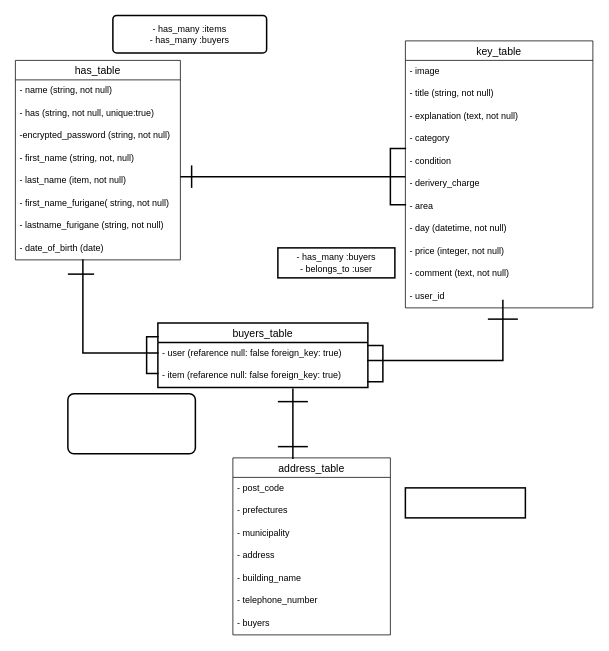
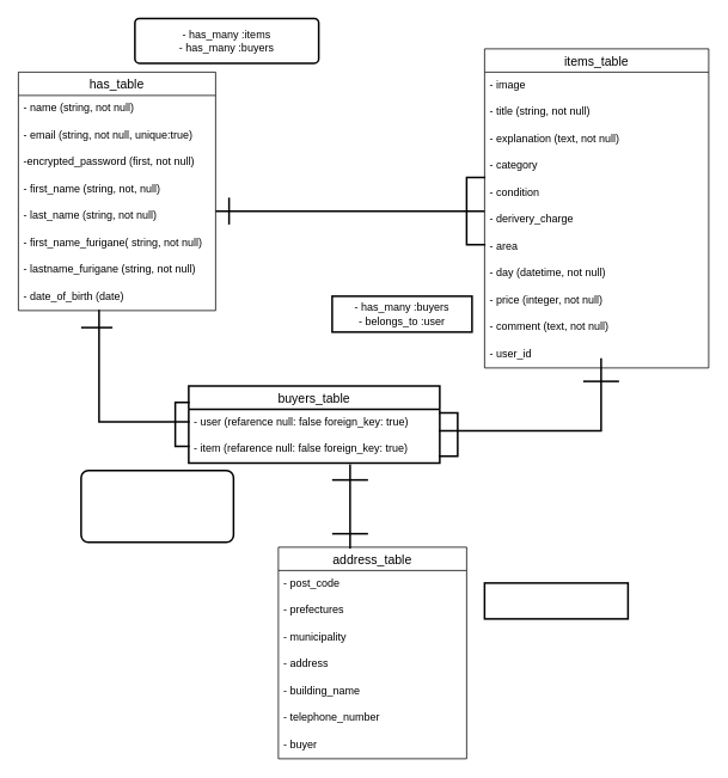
  <mxCell id="0" />
  <mxCell id="1" parent="0" />
  <mxCell id="2" value="has_table" style="swimlane;fontStyle=0;childLayout=stackLayout;horizontal=1;startSize=26;horizontalStack=0;resizeParent=1;resizeParentMax=0;resizeLast=0;collapsible=1;marginBottom=0;align=center;fontSize=14;" vertex="1" parent="1"><mxGeometry x="20" y="80" width="220" height="266" as="geometry" /></mxCell>
  <mxCell id="3" value="- name (string, not null)" style="text;strokeColor=none;fillColor=none;spacingLeft=4;spacingRight=4;overflow=hidden;rotatable=0;points=[[0,0.5],[1,0.5]];portConstraint=eastwest;fontSize=12;" vertex="1" parent="2"><mxGeometry y="26" width="220" height="30" as="geometry" /></mxCell>
- <mxCell id="4" value="- has (string, not null, unique:true)" style="text;strokeColor=none;fillColor=none;spacingLeft=4;spacingRight=4;overflow=hidden;rotatable=0;points=[[0,0.5],[1,0.5]];portConstraint=eastwest;fontSize=12;" vertex="1" parent="2"><mxGeometry y="56" width="220" height="30" as="geometry" /></mxCell>
- <mxCell id="5" value="-encrypted_password (string, not null)" style="text;strokeColor=none;fillColor=none;spacingLeft=4;spacingRight=4;overflow=hidden;rotatable=0;points=[[0,0.5],[1,0.5]];portConstraint=eastwest;fontSize=12;" vertex="1" parent="2"><mxGeometry y="86" width="220" height="30" as="geometry" /></mxCell>
+ <mxCell id="4" value="- email (string, not null, unique:true)" style="text;strokeColor=none;fillColor=none;spacingLeft=4;spacingRight=4;overflow=hidden;rotatable=0;points=[[0,0.5],[1,0.5]];portConstraint=eastwest;fontSize=12;" vertex="1" parent="2"><mxGeometry y="56" width="220" height="30" as="geometry" /></mxCell>
+ <mxCell id="5" value="-encrypted_password (first, not null)" style="text;strokeColor=none;fillColor=none;spacingLeft=4;spacingRight=4;overflow=hidden;rotatable=0;points=[[0,0.5],[1,0.5]];portConstraint=eastwest;fontSize=12;" vertex="1" parent="2"><mxGeometry y="86" width="220" height="30" as="geometry" /></mxCell>
  <mxCell id="6" value="- first_name (string, not, null)" style="text;strokeColor=none;fillColor=none;spacingLeft=4;spacingRight=4;overflow=hidden;rotatable=0;points=[[0,0.5],[1,0.5]];portConstraint=eastwest;fontSize=12;" vertex="1" parent="2"><mxGeometry y="116" width="220" height="30" as="geometry" /></mxCell>
- <mxCell id="7" value="- last_name (item, not null)" style="text;strokeColor=none;fillColor=none;spacingLeft=4;spacingRight=4;overflow=hidden;rotatable=0;points=[[0,0.5],[1,0.5]];portConstraint=eastwest;fontSize=12;" vertex="1" parent="2"><mxGeometry y="146" width="220" height="30" as="geometry" /></mxCell>
+ <mxCell id="7" value="- last_name (string, not null)" style="text;strokeColor=none;fillColor=none;spacingLeft=4;spacingRight=4;overflow=hidden;rotatable=0;points=[[0,0.5],[1,0.5]];portConstraint=eastwest;fontSize=12;" vertex="1" parent="2"><mxGeometry y="146" width="220" height="30" as="geometry" /></mxCell>
  <mxCell id="8" value="- first_name_furigane( string, not null)" style="text;strokeColor=none;fillColor=none;spacingLeft=4;spacingRight=4;overflow=hidden;rotatable=0;points=[[0,0.5],[1,0.5]];portConstraint=eastwest;fontSize=12;" vertex="1" parent="2"><mxGeometry y="176" width="220" height="30" as="geometry" /></mxCell>
  <mxCell id="9" value="- lastname_furigane (string, not null)" style="text;strokeColor=none;fillColor=none;spacingLeft=4;spacingRight=4;overflow=hidden;rotatable=0;points=[[0,0.5],[1,0.5]];portConstraint=eastwest;fontSize=12;" vertex="1" parent="2"><mxGeometry y="206" width="220" height="30" as="geometry" /></mxCell>
  <mxCell id="10" value="- date_of_birth (date)" style="text;strokeColor=none;fillColor=none;spacingLeft=4;spacingRight=4;overflow=hidden;rotatable=0;points=[[0,0.5],[1,0.5]];portConstraint=eastwest;fontSize=12;" vertex="1" parent="2"><mxGeometry y="236" width="220" height="30" as="geometry" /></mxCell>
- <mxCell id="11" value="key_table" style="swimlane;fontStyle=0;childLayout=stackLayout;horizontal=1;startSize=26;horizontalStack=0;resizeParent=1;resizeParentMax=0;resizeLast=0;collapsible=1;marginBottom=0;align=center;fontSize=14;" vertex="1" parent="1"><mxGeometry x="540" y="54" width="250" height="356" as="geometry" /></mxCell>
+ <mxCell id="11" value="items_table" style="swimlane;fontStyle=0;childLayout=stackLayout;horizontal=1;startSize=26;horizontalStack=0;resizeParent=1;resizeParentMax=0;resizeLast=0;collapsible=1;marginBottom=0;align=center;fontSize=14;" vertex="1" parent="1"><mxGeometry x="540" y="54" width="250" height="356" as="geometry" /></mxCell>
  <mxCell id="12" value="- image" style="text;strokeColor=none;fillColor=none;spacingLeft=4;spacingRight=4;overflow=hidden;rotatable=0;points=[[0,0.5],[1,0.5]];portConstraint=eastwest;fontSize=12;" vertex="1" parent="11"><mxGeometry y="26" width="250" height="30" as="geometry" /></mxCell>
  <mxCell id="13" value="- title (string, not null)" style="text;strokeColor=none;fillColor=none;spacingLeft=4;spacingRight=4;overflow=hidden;rotatable=0;points=[[0,0.5],[1,0.5]];portConstraint=eastwest;fontSize=12;" vertex="1" parent="11"><mxGeometry y="56" width="250" height="30" as="geometry" /></mxCell>
  <mxCell id="14" value="- explanation (text, not null)" style="text;strokeColor=none;fillColor=none;spacingLeft=4;spacingRight=4;overflow=hidden;rotatable=0;points=[[0,0.5],[1,0.5]];portConstraint=eastwest;fontSize=12;" vertex="1" parent="11"><mxGeometry y="86" width="250" height="30" as="geometry" /></mxCell>
  <mxCell id="15" value="- category" style="text;strokeColor=none;fillColor=none;spacingLeft=4;spacingRight=4;overflow=hidden;rotatable=0;points=[[0,0.5],[1,0.5]];portConstraint=eastwest;fontSize=12;" vertex="1" parent="11"><mxGeometry y="116" width="250" height="30" as="geometry" /></mxCell>
  <mxCell id="16" value="- condition" style="text;strokeColor=none;fillColor=none;spacingLeft=4;spacingRight=4;overflow=hidden;rotatable=0;points=[[0,0.5],[1,0.5]];portConstraint=eastwest;fontSize=12;" vertex="1" parent="11"><mxGeometry y="146" width="250" height="30" as="geometry" /></mxCell>
  <mxCell id="17" value="- derivery_charge" style="text;strokeColor=none;fillColor=none;spacingLeft=4;spacingRight=4;overflow=hidden;rotatable=0;points=[[0,0.5],[1,0.5]];portConstraint=eastwest;fontSize=12;" vertex="1" parent="11"><mxGeometry y="176" width="250" height="30" as="geometry" /></mxCell>
  <mxCell id="18" value="- area" style="text;strokeColor=none;fillColor=none;spacingLeft=4;spacingRight=4;overflow=hidden;rotatable=0;points=[[0,0.5],[1,0.5]];portConstraint=eastwest;fontSize=12;" vertex="1" parent="11"><mxGeometry y="206" width="250" height="30" as="geometry" /></mxCell>
  <mxCell id="19" value="- day (datetime, not null)" style="text;strokeColor=none;fillColor=none;spacingLeft=4;spacingRight=4;overflow=hidden;rotatable=0;points=[[0,0.5],[1,0.5]];portConstraint=eastwest;fontSize=12;" vertex="1" parent="11"><mxGeometry y="236" width="250" height="30" as="geometry" /></mxCell>
  <mxCell id="20" value="- price (integer, not null)" style="text;strokeColor=none;fillColor=none;spacingLeft=4;spacingRight=4;overflow=hidden;rotatable=0;points=[[0,0.5],[1,0.5]];portConstraint=eastwest;fontSize=12;" vertex="1" parent="11"><mxGeometry y="266" width="250" height="30" as="geometry" /></mxCell>
  <mxCell id="21" value="- comment (text, not null)" style="text;strokeColor=none;fillColor=none;spacingLeft=4;spacingRight=4;overflow=hidden;rotatable=0;points=[[0,0.5],[1,0.5]];portConstraint=eastwest;fontSize=12;" vertex="1" parent="11"><mxGeometry y="296" width="250" height="30" as="geometry" /></mxCell>
  <mxCell id="22" value="- user_id" style="text;strokeColor=none;fillColor=none;spacingLeft=4;spacingRight=4;overflow=hidden;rotatable=0;points=[[0,0.5],[1,0.5]];portConstraint=eastwest;fontSize=12;" vertex="1" parent="11"><mxGeometry y="326" width="250" height="30" as="geometry" /></mxCell>
  <mxCell id="23" value="address_table" style="swimlane;fontStyle=0;childLayout=stackLayout;horizontal=1;startSize=26;horizontalStack=0;resizeParent=1;resizeParentMax=0;resizeLast=0;collapsible=1;marginBottom=0;align=center;fontSize=14;gradientColor=none;" vertex="1" parent="1"><mxGeometry x="310" y="610" width="210" height="236" as="geometry" /></mxCell>
  <mxCell id="24" value="- post_code  " style="text;strokeColor=none;fillColor=none;spacingLeft=4;spacingRight=4;overflow=hidden;rotatable=0;points=[[0,0.5],[1,0.5]];portConstraint=eastwest;fontSize=12;" vertex="1" parent="23"><mxGeometry y="26" width="210" height="30" as="geometry" /></mxCell>
  <mxCell id="25" value="- prefectures" style="text;strokeColor=none;fillColor=none;spacingLeft=4;spacingRight=4;overflow=hidden;rotatable=0;points=[[0,0.5],[1,0.5]];portConstraint=eastwest;fontSize=12;" vertex="1" parent="23"><mxGeometry y="56" width="210" height="30" as="geometry" /></mxCell>
  <mxCell id="26" value="- municipality" style="text;strokeColor=none;fillColor=none;spacingLeft=4;spacingRight=4;overflow=hidden;rotatable=0;points=[[0,0.5],[1,0.5]];portConstraint=eastwest;fontSize=12;" vertex="1" parent="23"><mxGeometry y="86" width="210" height="30" as="geometry" /></mxCell>
  <mxCell id="27" value="- address" style="text;strokeColor=none;fillColor=none;spacingLeft=4;spacingRight=4;overflow=hidden;rotatable=0;points=[[0,0.5],[1,0.5]];portConstraint=eastwest;fontSize=12;" vertex="1" parent="23"><mxGeometry y="116" width="210" height="30" as="geometry" /></mxCell>
  <mxCell id="28" value="- building_name" style="text;strokeColor=none;fillColor=none;spacingLeft=4;spacingRight=4;overflow=hidden;rotatable=0;points=[[0,0.5],[1,0.5]];portConstraint=eastwest;fontSize=12;" vertex="1" parent="23"><mxGeometry y="146" width="210" height="30" as="geometry" /></mxCell>
  <mxCell id="29" value="- telephone_number" style="text;strokeColor=none;fillColor=none;spacingLeft=4;spacingRight=4;overflow=hidden;rotatable=0;points=[[0,0.5],[1,0.5]];portConstraint=eastwest;fontSize=12;" vertex="1" parent="23"><mxGeometry y="176" width="210" height="30" as="geometry" /></mxCell>
- <mxCell id="30" value="- buyers" style="text;strokeColor=none;fillColor=none;spacingLeft=4;spacingRight=4;overflow=hidden;rotatable=0;points=[[0,0.5],[1,0.5]];portConstraint=eastwest;fontSize=12;" vertex="1" parent="23"><mxGeometry y="206" width="210" height="30" as="geometry" /></mxCell>
+ <mxCell id="30" value="- buyer" style="text;strokeColor=none;fillColor=none;spacingLeft=4;spacingRight=4;overflow=hidden;rotatable=0;points=[[0,0.5],[1,0.5]];portConstraint=eastwest;fontSize=12;" vertex="1" parent="23"><mxGeometry y="206" width="210" height="30" as="geometry" /></mxCell>
  <mxCell id="31" value="" style="line;strokeWidth=2;html=1;gradientColor=none;" vertex="1" parent="1"><mxGeometry x="240" y="230" width="300" height="10" as="geometry" /></mxCell>
  <mxCell id="32" value="" style="line;strokeWidth=2;direction=south;html=1;perimeter=backbonePerimeter;points=[];outlineConnect=0;gradientColor=none;" vertex="1" parent="1"><mxGeometry x="250" y="220" width="10" height="30" as="geometry" /></mxCell>
  <mxCell id="33" value="" style="shape=partialRectangle;whiteSpace=wrap;html=1;bottom=1;right=1;left=1;top=0;fillColor=none;routingCenterX=-0.5;strokeWidth=2;direction=south;" vertex="1" parent="1"><mxGeometry x="520" y="197.5" width="20" height="75" as="geometry" /></mxCell>
  <mxCell id="34" value="" style="shape=partialRectangle;whiteSpace=wrap;html=1;bottom=0;right=0;fillColor=none;strokeWidth=2;direction=west;" vertex="1" parent="1"><mxGeometry x="490" y="400" width="180" height="80" as="geometry" /></mxCell>
  <mxCell id="35" value="" style="shape=partialRectangle;whiteSpace=wrap;html=1;bottom=1;right=1;left=1;top=0;fillColor=none;routingCenterX=-0.5;strokeWidth=2;direction=north;" vertex="1" parent="1"><mxGeometry x="490" y="460" width="20" height="48.5" as="geometry" /></mxCell>
  <mxCell id="36" value="" style="line;strokeWidth=2;html=1;perimeter=backbonePerimeter;points=[];outlineConnect=0;gradientColor=none;" vertex="1" parent="1"><mxGeometry x="650" y="420" width="40" height="10" as="geometry" /></mxCell>
  <mxCell id="37" value="buyers_table" style="swimlane;fontStyle=0;childLayout=stackLayout;horizontal=1;startSize=26;horizontalStack=0;resizeParent=1;resizeParentMax=0;resizeLast=0;collapsible=1;marginBottom=0;align=center;fontSize=14;strokeWidth=2;gradientColor=none;" vertex="1" parent="1"><mxGeometry x="210" y="430" width="280" height="86" as="geometry" /></mxCell>
  <mxCell id="38" value="- user (refarence null: false foreign_key: true)" style="text;strokeColor=none;fillColor=none;spacingLeft=4;spacingRight=4;overflow=hidden;rotatable=0;points=[[0,0.5],[1,0.5]];portConstraint=eastwest;fontSize=12;" vertex="1" parent="37"><mxGeometry y="26" width="280" height="30" as="geometry" /></mxCell>
  <mxCell id="39" value="- item (refarence null: false foreign_key: true)" style="text;strokeColor=none;fillColor=none;spacingLeft=4;spacingRight=4;overflow=hidden;rotatable=0;points=[[0,0.5],[1,0.5]];portConstraint=eastwest;fontSize=12;" vertex="1" parent="37"><mxGeometry y="56" width="280" height="30" as="geometry" /></mxCell>
  <mxCell id="40" value="- has_many :items&lt;br&gt;- has_many :buyers" style="rounded=1;arcSize=10;whiteSpace=wrap;html=1;align=center;strokeWidth=2;fillColor=none;gradientColor=none;" vertex="1" parent="1"><mxGeometry x="150" y="20" width="205" height="50" as="geometry" /></mxCell>
  <mxCell id="41" value="- has_many :buyers&lt;br&gt;- belongs_to :user" style="arcSize=10;whiteSpace=wrap;html=1;align=center;strokeWidth=2;fillColor=none;gradientColor=none;rounded=0;" vertex="1" parent="1"><mxGeometry x="370" y="330" width="156" height="40" as="geometry" /></mxCell>
  <mxCell id="42" value="" style="shape=partialRectangle;whiteSpace=wrap;html=1;bottom=0;right=0;fillColor=none;strokeWidth=2;direction=north;" vertex="1" parent="1"><mxGeometry x="110" y="346" width="100" height="124" as="geometry" /></mxCell>
  <mxCell id="43" value="" style="shape=partialRectangle;whiteSpace=wrap;html=1;bottom=1;right=1;left=1;top=0;fillColor=none;routingCenterX=-0.5;strokeWidth=2;direction=south;" vertex="1" parent="1"><mxGeometry x="195" y="448.5" width="15" height="49" as="geometry" /></mxCell>
  <mxCell id="44" value="" style="line;strokeWidth=2;html=1;perimeter=backbonePerimeter;points=[];outlineConnect=0;fillColor=none;gradientColor=none;" vertex="1" parent="1"><mxGeometry x="90" y="360" width="35" height="10" as="geometry" /></mxCell>
  <mxCell id="45" value="&lt;div style=&quot;font-family: &amp;#34;menlo&amp;#34; , &amp;#34;monaco&amp;#34; , &amp;#34;courier new&amp;#34; , monospace ; line-height: 18px&quot;&gt;&lt;div&gt;&lt;font color=&quot;#ffffff&quot;&gt;- belongs_to :user&lt;/font&gt;&lt;/div&gt;&lt;div&gt;&lt;font color=&quot;#ffffff&quot;&gt;- belongs_to :item&lt;/font&gt;&lt;/div&gt;&lt;div&gt;&lt;font color=&quot;#ffffff&quot;&gt;- has_one :adrress&lt;/font&gt;&lt;/div&gt;&lt;/div&gt;" style="rounded=1;arcSize=10;whiteSpace=wrap;html=1;align=center;strokeWidth=2;fillColor=none;gradientColor=none;" vertex="1" parent="1"><mxGeometry x="90" y="524.5" width="170" height="80" as="geometry" /></mxCell>
  <mxCell id="46" value="" style="line;strokeWidth=2;direction=south;html=1;fillColor=none;gradientColor=none;" vertex="1" parent="1"><mxGeometry x="385" y="517.5" width="10" height="94" as="geometry" /></mxCell>
  <mxCell id="47" value="" style="line;strokeWidth=2;html=1;perimeter=backbonePerimeter;points=[];outlineConnect=0;fillColor=none;gradientColor=none;" vertex="1" parent="1"><mxGeometry x="370" y="530" width="40" height="10" as="geometry" /></mxCell>
  <mxCell id="48" value="&lt;div style=&quot;font-family: &amp;#34;menlo&amp;#34; , &amp;#34;monaco&amp;#34; , &amp;#34;courier new&amp;#34; , monospace ; line-height: 18px&quot;&gt;&lt;font color=&quot;#ffffff&quot;&gt;- belongs_to :buyer&lt;/font&gt;&lt;/div&gt;" style="whiteSpace=wrap;html=1;align=center;strokeWidth=2;fillColor=none;gradientColor=none;" vertex="1" parent="1"><mxGeometry x="540" y="650" width="160" height="40" as="geometry" /></mxCell>
  <mxCell id="49" value="" style="line;strokeWidth=2;html=1;perimeter=backbonePerimeter;points=[];outlineConnect=0;fillColor=none;gradientColor=none;" vertex="1" parent="1"><mxGeometry x="370" y="590" width="40" height="10" as="geometry" /></mxCell>
